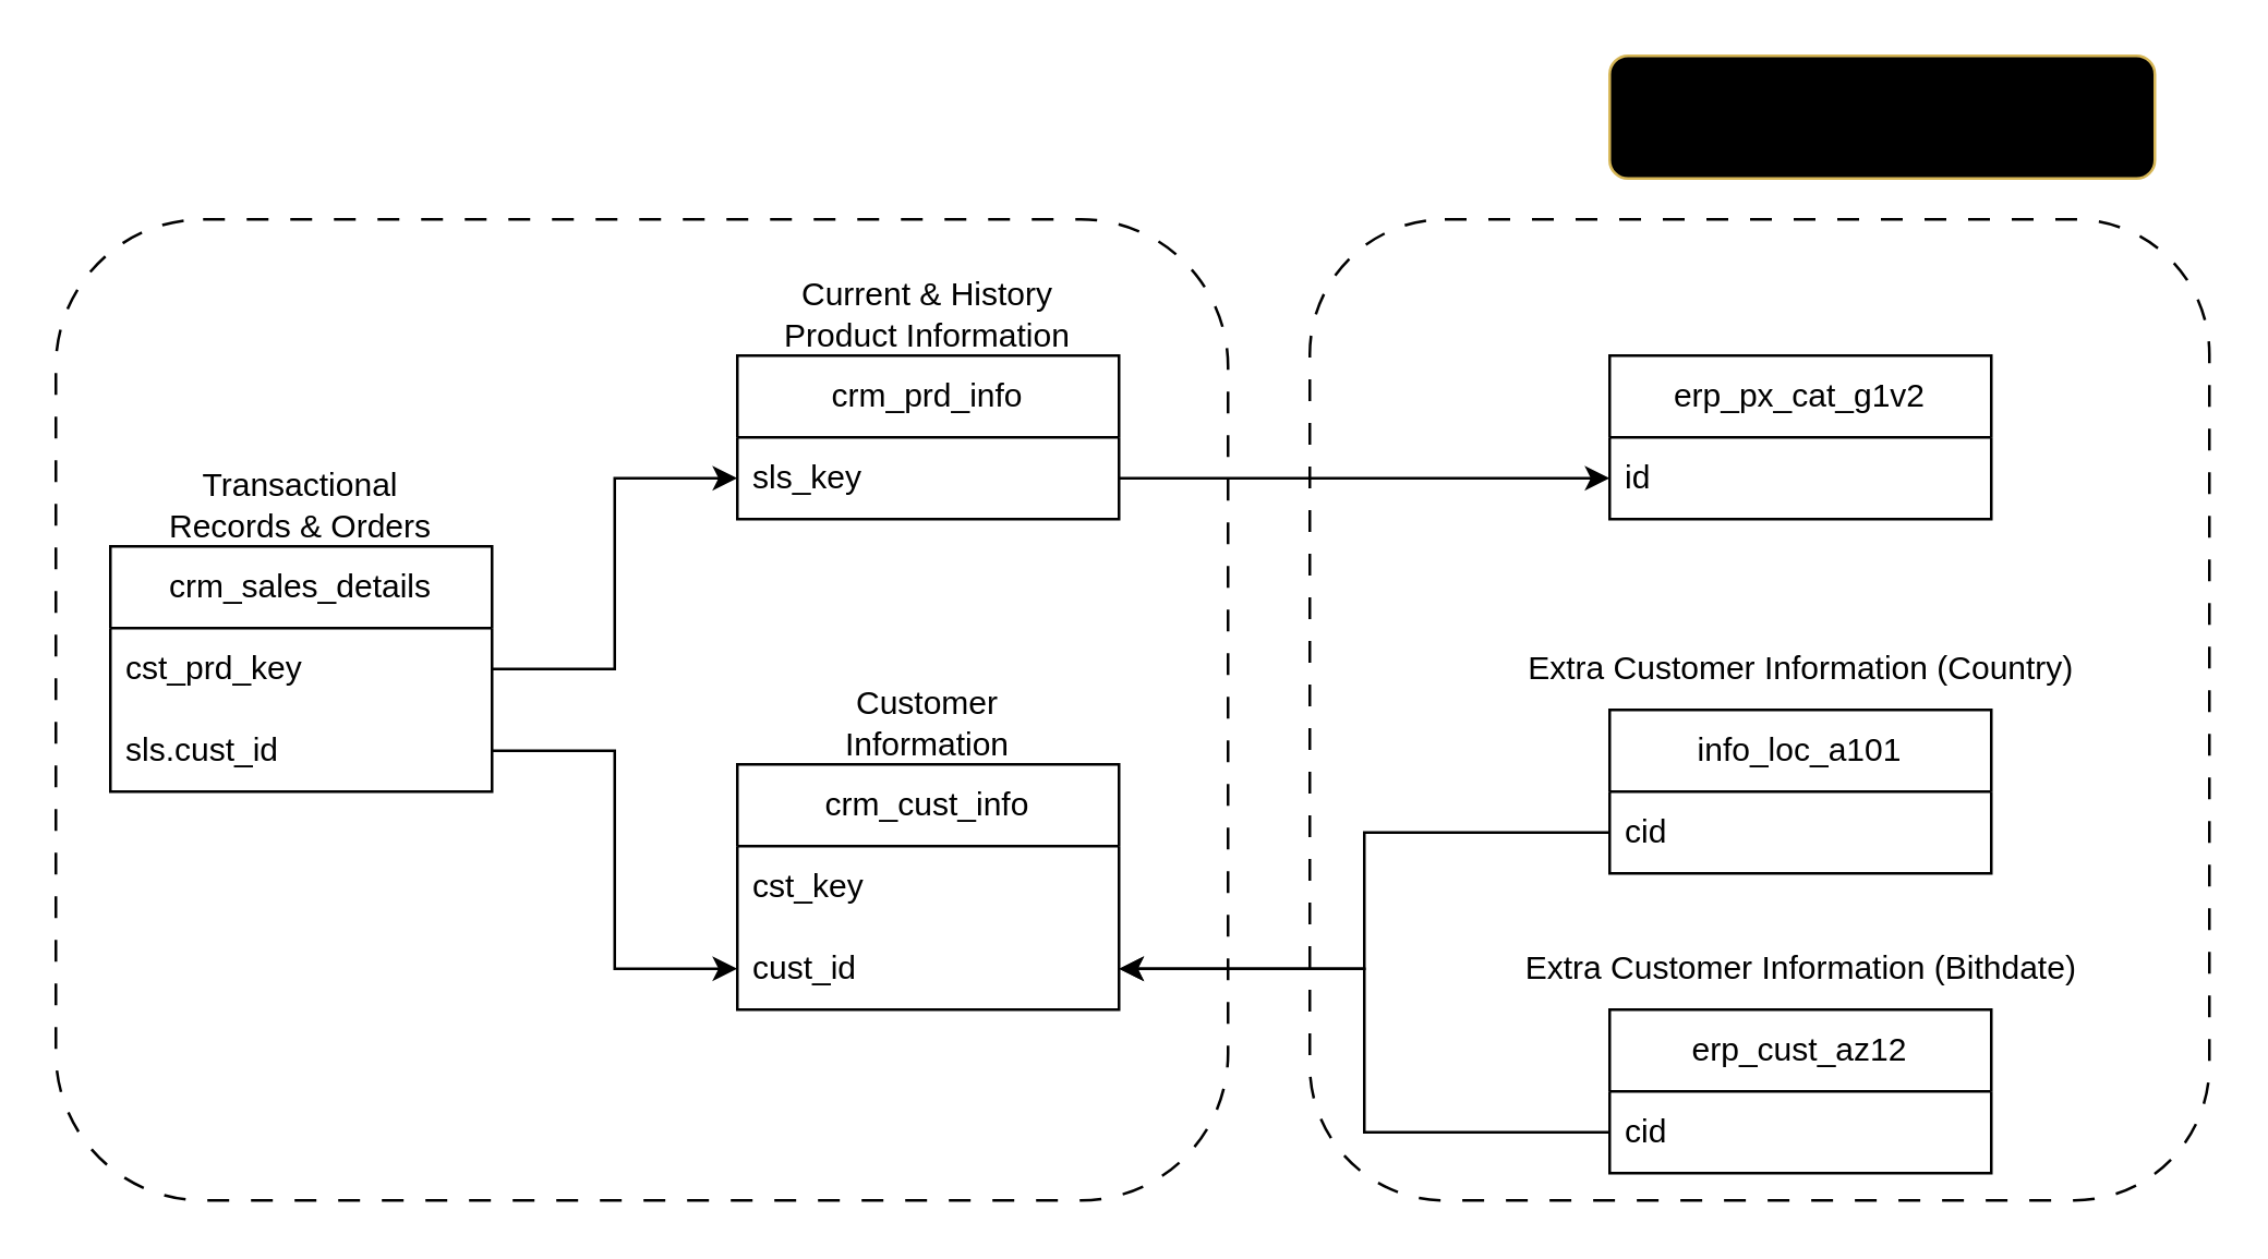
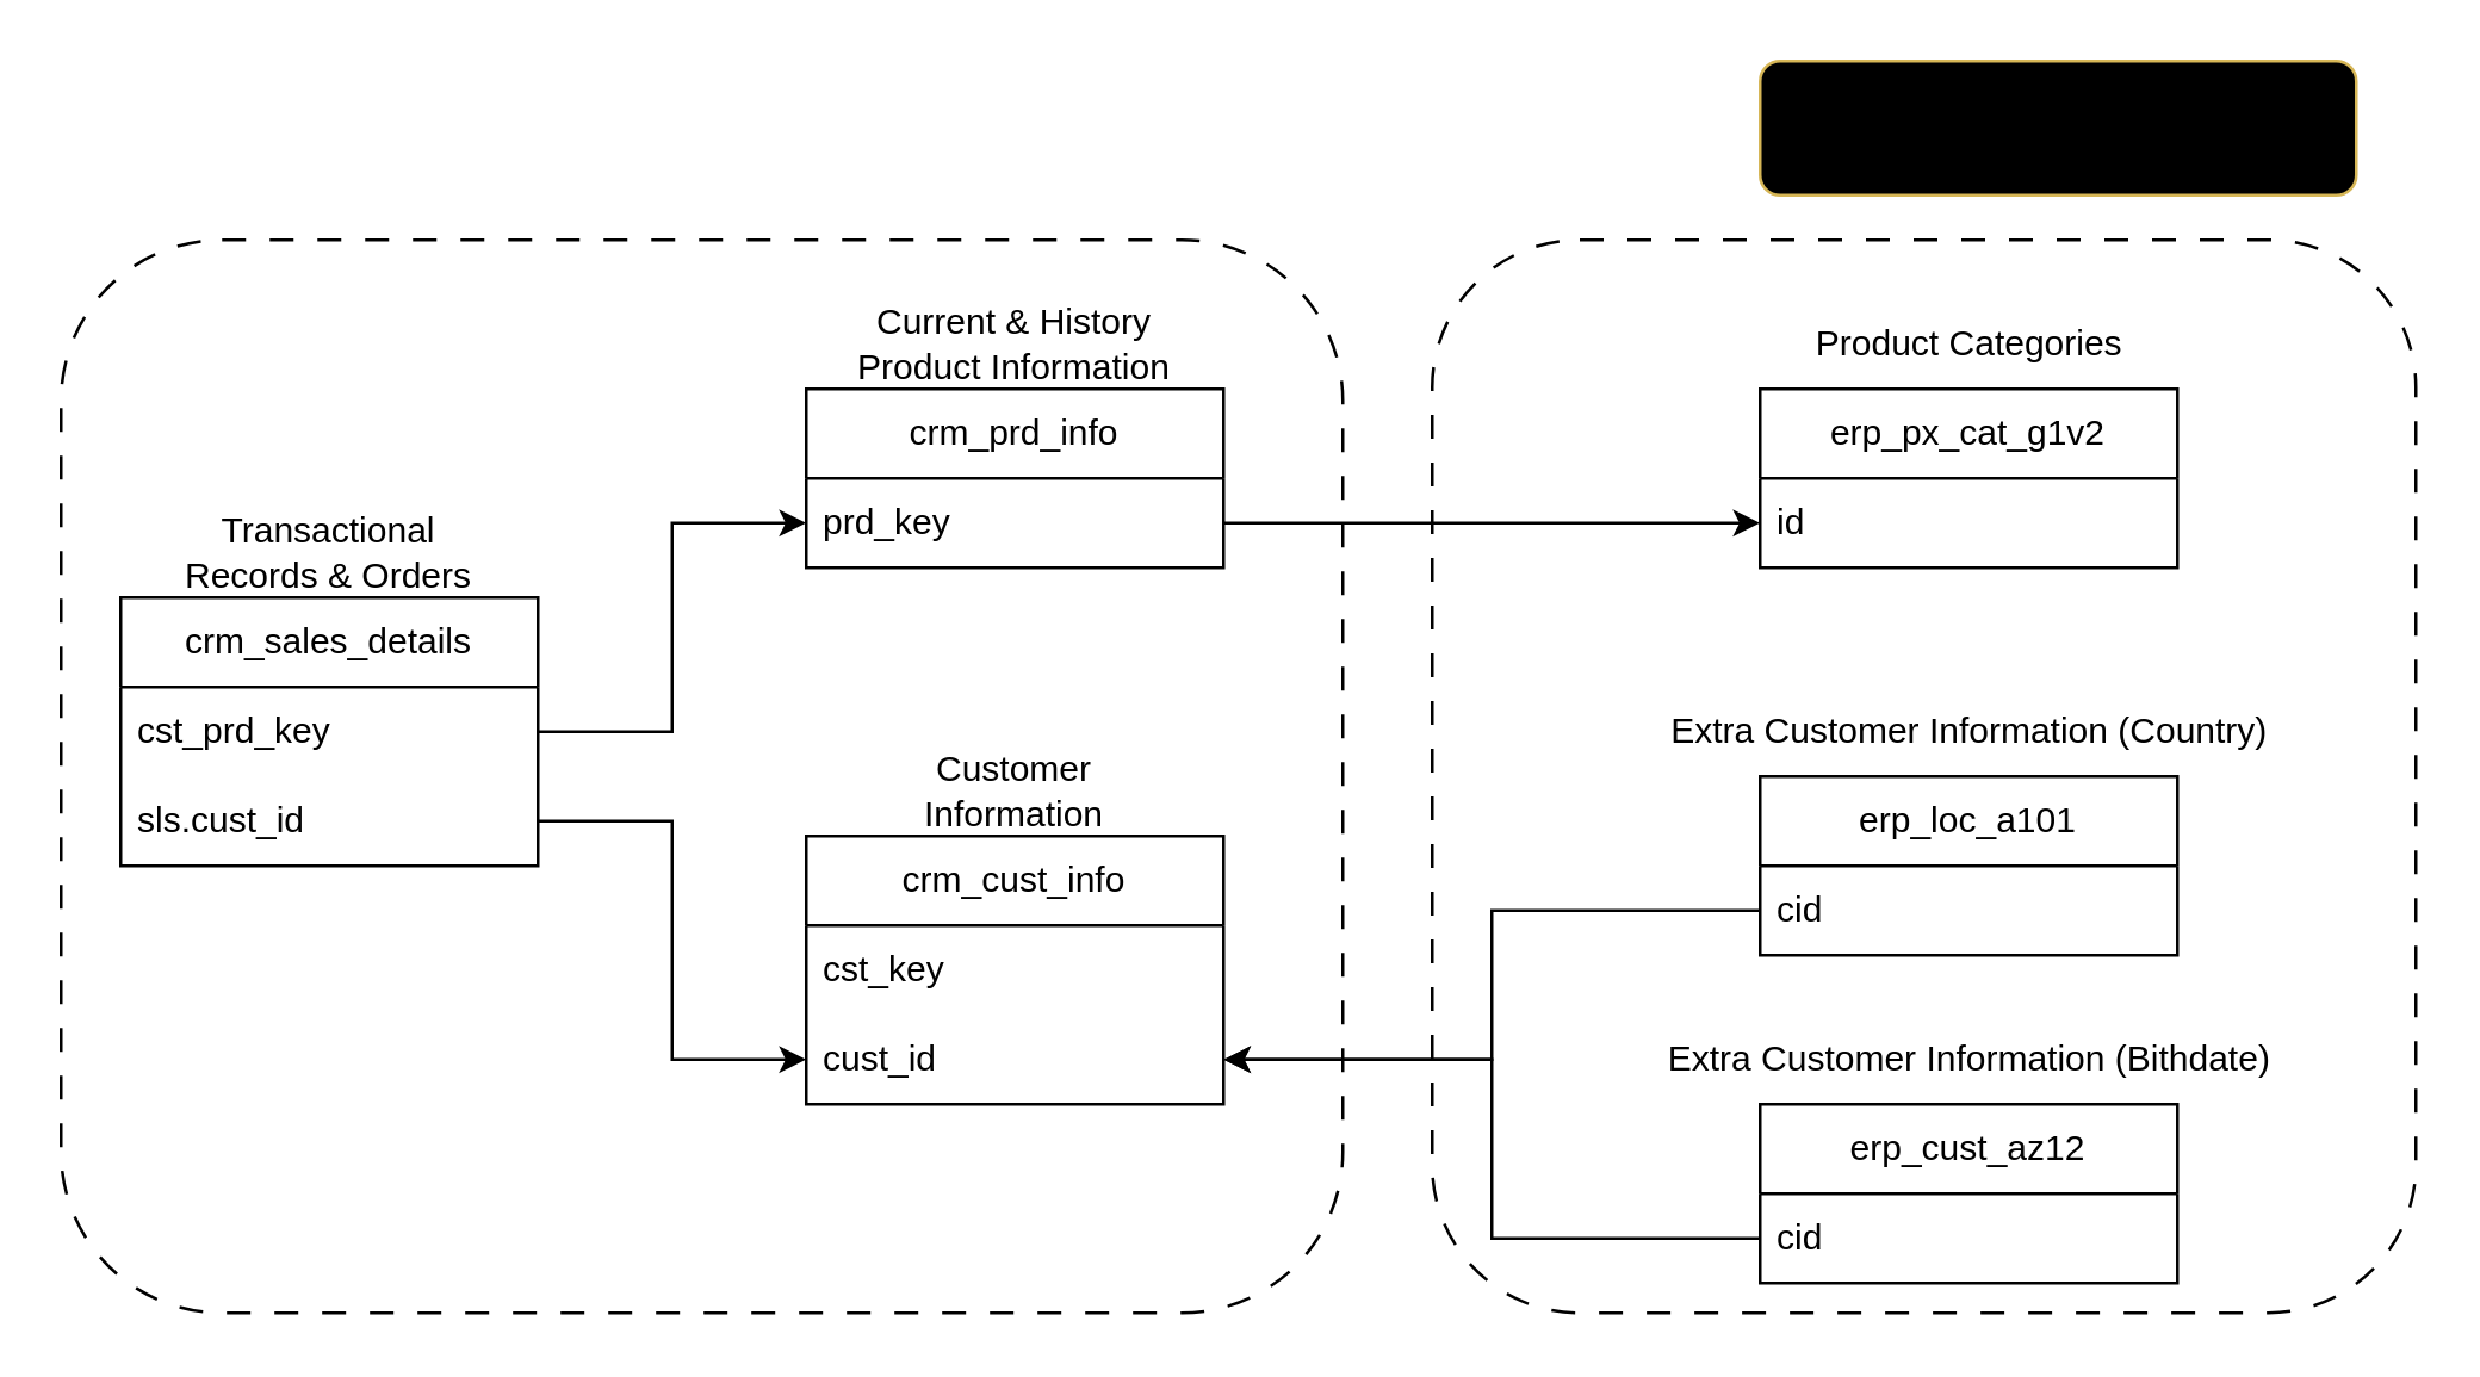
  <mxCell id="0" />
  <mxCell id="1" parent="0" />
  <mxCell id="2" value="" style="group" vertex="1" connectable="0" parent="1"><mxGeometry x="270" y="250" width="140" height="120" as="geometry" /></mxCell>
  <mxCell id="3" value="crm_cust_info" style="swimlane;fontStyle=0;childLayout=stackLayout;horizontal=1;startSize=30;horizontalStack=0;resizeParent=1;resizeParentMax=0;resizeLast=0;collapsible=1;marginBottom=0;whiteSpace=wrap;html=1;" vertex="1" parent="2"><mxGeometry y="30" width="140" height="90" as="geometry" /></mxCell>
  <mxCell id="4" value="cst_key" style="text;strokeColor=none;fillColor=none;align=left;verticalAlign=middle;spacingLeft=4;spacingRight=4;overflow=hidden;points=[[0,0.5],[1,0.5]];portConstraint=eastwest;rotatable=0;whiteSpace=wrap;html=1;" vertex="1" parent="3"><mxGeometry y="30" width="140" height="30" as="geometry" /></mxCell>
  <mxCell id="5" value="cust_id" style="text;strokeColor=none;fillColor=none;align=left;verticalAlign=middle;spacingLeft=4;spacingRight=4;overflow=hidden;points=[[0,0.5],[1,0.5]];portConstraint=eastwest;rotatable=0;whiteSpace=wrap;html=1;" vertex="1" parent="3"><mxGeometry y="60" width="140" height="30" as="geometry" /></mxCell>
  <mxCell id="6" value="Customer Information" style="text;html=1;align=center;verticalAlign=middle;whiteSpace=wrap;rounded=0;" vertex="1" parent="2"><mxGeometry x="15" width="110" height="30" as="geometry" /></mxCell>
  <mxCell id="7" value="" style="group" vertex="1" connectable="0" parent="1"><mxGeometry x="270" y="100" width="140" height="90" as="geometry" /></mxCell>
  <mxCell id="8" value="crm_prd_info" style="swimlane;fontStyle=0;childLayout=stackLayout;horizontal=1;startSize=30;horizontalStack=0;resizeParent=1;resizeParentMax=0;resizeLast=0;collapsible=1;marginBottom=0;whiteSpace=wrap;html=1;" vertex="1" parent="7"><mxGeometry y="30" width="140" height="60" as="geometry" /></mxCell>
- <mxCell id="9" value="sls_key" style="text;strokeColor=none;fillColor=none;align=left;verticalAlign=middle;spacingLeft=4;spacingRight=4;overflow=hidden;points=[[0,0.5],[1,0.5]];portConstraint=eastwest;rotatable=0;whiteSpace=wrap;html=1;" vertex="1" parent="8"><mxGeometry y="30" width="140" height="30" as="geometry" /></mxCell>
+ <mxCell id="9" value="prd_key" style="text;strokeColor=none;fillColor=none;align=left;verticalAlign=middle;spacingLeft=4;spacingRight=4;overflow=hidden;points=[[0,0.5],[1,0.5]];portConstraint=eastwest;rotatable=0;whiteSpace=wrap;html=1;" vertex="1" parent="8"><mxGeometry y="30" width="140" height="30" as="geometry" /></mxCell>
  <mxCell id="10" value="Current &amp;amp; History Product Information" style="text;html=1;align=center;verticalAlign=middle;whiteSpace=wrap;rounded=0;" vertex="1" parent="7"><mxGeometry x="15" width="110" height="30" as="geometry" /></mxCell>
  <mxCell id="11" value="" style="group" vertex="1" connectable="0" parent="1"><mxGeometry x="40" y="170" width="140" height="120" as="geometry" /></mxCell>
  <mxCell id="12" value="crm_sales_details" style="swimlane;fontStyle=0;childLayout=stackLayout;horizontal=1;startSize=30;horizontalStack=0;resizeParent=1;resizeParentMax=0;resizeLast=0;collapsible=1;marginBottom=0;whiteSpace=wrap;html=1;" vertex="1" parent="11"><mxGeometry y="30" width="140" height="90" as="geometry" /></mxCell>
  <mxCell id="13" value="cst_prd_key" style="text;strokeColor=none;fillColor=none;align=left;verticalAlign=middle;spacingLeft=4;spacingRight=4;overflow=hidden;points=[[0,0.5],[1,0.5]];portConstraint=eastwest;rotatable=0;whiteSpace=wrap;html=1;" vertex="1" parent="12"><mxGeometry y="30" width="140" height="30" as="geometry" /></mxCell>
  <mxCell id="14" value="sls.cust_id" style="text;strokeColor=none;fillColor=none;align=left;verticalAlign=middle;spacingLeft=4;spacingRight=4;overflow=hidden;points=[[0,0.5],[1,0.5]];portConstraint=eastwest;rotatable=0;whiteSpace=wrap;html=1;" vertex="1" parent="12"><mxGeometry y="60" width="140" height="30" as="geometry" /></mxCell>
  <mxCell id="15" value="Transactional Records &amp;amp; Orders" style="text;html=1;align=center;verticalAlign=middle;whiteSpace=wrap;rounded=0;" vertex="1" parent="11"><mxGeometry x="15" width="110" height="30" as="geometry" /></mxCell>
  <mxCell id="16" value="" style="group" vertex="1" connectable="0" parent="1"><mxGeometry x="590" y="340" width="140" height="90" as="geometry" /></mxCell>
  <mxCell id="17" value="erp_cust_az12" style="swimlane;fontStyle=0;childLayout=stackLayout;horizontal=1;startSize=30;horizontalStack=0;resizeParent=1;resizeParentMax=0;resizeLast=0;collapsible=1;marginBottom=0;whiteSpace=wrap;html=1;" vertex="1" parent="16"><mxGeometry y="30" width="140" height="60" as="geometry" /></mxCell>
  <mxCell id="18" value="cid" style="text;strokeColor=none;fillColor=none;align=left;verticalAlign=middle;spacingLeft=4;spacingRight=4;overflow=hidden;points=[[0,0.5],[1,0.5]];portConstraint=eastwest;rotatable=0;whiteSpace=wrap;html=1;" vertex="1" parent="17"><mxGeometry y="30" width="140" height="30" as="geometry" /></mxCell>
  <mxCell id="19" value="&lt;span style=&quot;text-wrap-mode: nowrap;&quot;&gt;Extra Customer Information (Bithdate)&lt;/span&gt;" style="text;html=1;align=center;verticalAlign=middle;whiteSpace=wrap;rounded=0;" vertex="1" parent="16"><mxGeometry x="7.5" width="125" height="30" as="geometry" /></mxCell>
  <mxCell id="20" value="" style="group" vertex="1" connectable="0" parent="1"><mxGeometry x="590" y="100" width="140" height="220" as="geometry" /></mxCell>
  <mxCell id="21" value="" style="group" vertex="1" connectable="0" parent="20"><mxGeometry y="130" width="140" height="90" as="geometry" /></mxCell>
- <mxCell id="22" value="info_loc_a101" style="swimlane;fontStyle=0;childLayout=stackLayout;horizontal=1;startSize=30;horizontalStack=0;resizeParent=1;resizeParentMax=0;resizeLast=0;collapsible=1;marginBottom=0;whiteSpace=wrap;html=1;" vertex="1" parent="21"><mxGeometry y="30" width="140" height="60" as="geometry" /></mxCell>
+ <mxCell id="22" value="erp_loc_a101" style="swimlane;fontStyle=0;childLayout=stackLayout;horizontal=1;startSize=30;horizontalStack=0;resizeParent=1;resizeParentMax=0;resizeLast=0;collapsible=1;marginBottom=0;whiteSpace=wrap;html=1;" vertex="1" parent="21"><mxGeometry y="30" width="140" height="60" as="geometry" /></mxCell>
  <mxCell id="23" value="cid" style="text;strokeColor=none;fillColor=none;align=left;verticalAlign=middle;spacingLeft=4;spacingRight=4;overflow=hidden;points=[[0,0.5],[1,0.5]];portConstraint=eastwest;rotatable=0;whiteSpace=wrap;html=1;" vertex="1" parent="22"><mxGeometry y="30" width="140" height="30" as="geometry" /></mxCell>
  <mxCell id="24" value="&lt;span style=&quot;text-wrap-mode: nowrap;&quot;&gt;Extra Customer Information (Country)&lt;/span&gt;" style="text;html=1;align=center;verticalAlign=middle;whiteSpace=wrap;rounded=0;" vertex="1" parent="21"><mxGeometry x="7.5" width="125" height="30" as="geometry" /></mxCell>
  <mxCell id="25" value="" style="group" vertex="1" connectable="0" parent="20"><mxGeometry width="140" height="90" as="geometry" /></mxCell>
  <mxCell id="26" value="erp_px_cat_g1v2" style="swimlane;fontStyle=0;childLayout=stackLayout;horizontal=1;startSize=30;horizontalStack=0;resizeParent=1;resizeParentMax=0;resizeLast=0;collapsible=1;marginBottom=0;whiteSpace=wrap;html=1;" vertex="1" parent="25"><mxGeometry y="30" width="140" height="60" as="geometry" /></mxCell>
  <mxCell id="27" value="id" style="text;strokeColor=none;fillColor=none;align=left;verticalAlign=middle;spacingLeft=4;spacingRight=4;overflow=hidden;points=[[0,0.5],[1,0.5]];portConstraint=eastwest;rotatable=0;whiteSpace=wrap;html=1;" vertex="1" parent="26"><mxGeometry y="30" width="140" height="30" as="geometry" /></mxCell>
+ <mxCell id="28" value="&lt;span style=&quot;text-wrap-mode: nowrap;&quot;&gt;Product Categories&lt;/span&gt;" style="text;html=1;align=center;verticalAlign=middle;whiteSpace=wrap;rounded=0;" vertex="1" parent="25"><mxGeometry x="7.5" width="125" height="30" as="geometry" /></mxCell>
  <mxCell id="29" style="edgeStyle=orthogonalEdgeStyle;rounded=0;orthogonalLoop=1;jettySize=auto;html=1;entryX=1;entryY=0.5;entryDx=0;entryDy=0;" edge="1" parent="1" source="23" target="5"><mxGeometry relative="1" as="geometry" /></mxCell>
  <mxCell id="30" style="edgeStyle=orthogonalEdgeStyle;rounded=0;orthogonalLoop=1;jettySize=auto;html=1;" edge="1" parent="1" source="18" target="5"><mxGeometry relative="1" as="geometry" /></mxCell>
  <mxCell id="31" style="edgeStyle=orthogonalEdgeStyle;rounded=0;orthogonalLoop=1;jettySize=auto;html=1;entryX=0;entryY=0.5;entryDx=0;entryDy=0;" edge="1" parent="1" source="14" target="5"><mxGeometry relative="1" as="geometry" /></mxCell>
  <mxCell id="32" style="edgeStyle=orthogonalEdgeStyle;rounded=0;orthogonalLoop=1;jettySize=auto;html=1;exitX=1;exitY=0.5;exitDx=0;exitDy=0;entryX=0;entryY=0.5;entryDx=0;entryDy=0;" edge="1" parent="1" source="13" target="9"><mxGeometry relative="1" as="geometry" /></mxCell>
  <mxCell id="33" style="edgeStyle=orthogonalEdgeStyle;rounded=0;orthogonalLoop=1;jettySize=auto;html=1;entryX=0;entryY=0.5;entryDx=0;entryDy=0;" edge="1" parent="1" source="9" target="27"><mxGeometry relative="1" as="geometry" /></mxCell>
  <mxCell id="34" value="" style="rounded=1;whiteSpace=wrap;html=1;fillColor=none;dashed=1;dashPattern=8 8;" vertex="1" parent="1"><mxGeometry x="20" y="80" width="430" height="360" as="geometry" /></mxCell>
  <mxCell id="35" value="" style="rounded=1;whiteSpace=wrap;html=1;fillColor=none;dashed=1;dashPattern=8 8;" vertex="1" parent="1"><mxGeometry x="480" y="80" width="330" height="360" as="geometry" /></mxCell>
  <mxCell id="36" value="&lt;font style=&quot;font-size: 30px;&quot;&gt;&lt;b&gt;ERP&lt;/b&gt;&lt;/font&gt;" style="rounded=1;whiteSpace=wrap;html=1;fillColor=light-dark(#FFF2CC,#666600);strokeColor=#d6b656;gradientColor=#ffd966;" vertex="1" parent="1"><mxGeometry x="590" y="20" width="200" height="45" as="geometry" /></mxCell>
